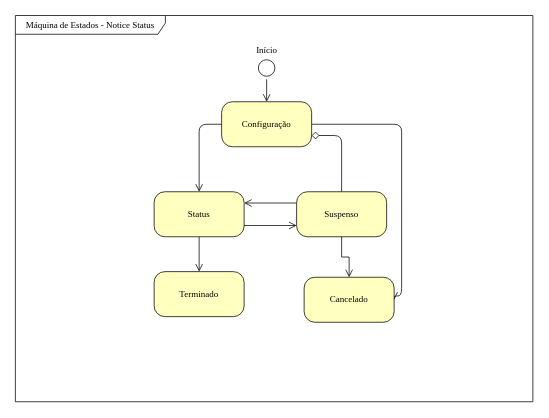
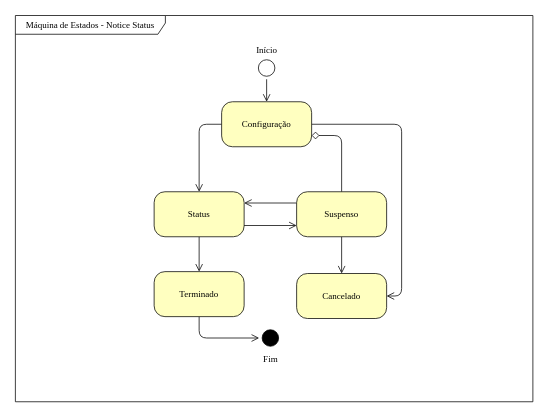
  <mxCell id="0" />
  <mxCell id="1" parent="0" />
  <mxCell id="2" value="Máquina de Estados - Notice Status&lt;br&gt;" style="shape=umlFrame;whiteSpace=wrap;html=1;rounded=1;shadow=0;comic=0;labelBackgroundColor=none;strokeColor=#000000;strokeWidth=1;fillColor=#ffffff;fontFamily=Verdana;fontSize=12;fontColor=#000000;align=center;width=200;height=25;" parent="1" vertex="1"><mxGeometry x="20" y="20" width="690" height="515" as="geometry" /></mxCell>
  <mxCell id="3" value="Início&lt;br&gt;" style="ellipse;html=1;shape=startState;fillColor=#FFFFFF;strokeColor=#000000;rounded=1;shadow=0;comic=0;labelBackgroundColor=none;fontFamily=Verdana;fontSize=12;fontColor=#000000;align=center;direction=south;verticalAlign=bottom;spacingTop=0;horizontal=1;labelPosition=center;verticalLabelPosition=top;" parent="1" vertex="1"><mxGeometry x="340" y="75" width="30" height="30" as="geometry" /></mxCell>
  <mxCell id="4" style="edgeStyle=orthogonalEdgeStyle;rounded=0;orthogonalLoop=1;jettySize=auto;html=1;endArrow=open;endFill=0;endSize=8;" edge="1" parent="1" source="5" target="10"><mxGeometry relative="1" as="geometry" /></mxCell>
  <mxCell id="5" value="Status&lt;br&gt;" style="rounded=1;whiteSpace=wrap;html=1;arcSize=24;fillColor=#ffffc0;strokeColor=#000000;shadow=0;comic=0;labelBackgroundColor=none;fontFamily=Verdana;fontSize=12;fontColor=#000000;align=center;" parent="1" vertex="1"><mxGeometry x="205" y="255" width="120" height="60" as="geometry" /></mxCell>
  <mxCell id="6" style="edgeStyle=orthogonalEdgeStyle;rounded=1;orthogonalLoop=1;jettySize=auto;html=1;endArrow=open;endFill=0;endSize=8;" edge="1" parent="1" source="8" target="5"><mxGeometry relative="1" as="geometry"><Array as="points"><mxPoint x="265" y="165" /></Array></mxGeometry></mxCell>
  <mxCell id="7" style="edgeStyle=orthogonalEdgeStyle;rounded=1;orthogonalLoop=1;jettySize=auto;html=1;entryX=1;entryY=0.5;entryDx=0;entryDy=0;endArrow=open;endFill=0;endSize=8;strokeColor=#000000;" edge="1" parent="1" source="8" target="11"><mxGeometry relative="1" as="geometry"><Array as="points"><mxPoint x="535" y="165" /><mxPoint x="535" y="394" /></Array></mxGeometry></mxCell>
  <mxCell id="8" value="Configuração&lt;br&gt;" style="rounded=1;whiteSpace=wrap;html=1;arcSize=24;fillColor=#ffffc0;strokeColor=#000000;shadow=0;comic=0;labelBackgroundColor=none;fontFamily=Verdana;fontSize=12;fontColor=#000000;align=center;" parent="1" vertex="1"><mxGeometry x="295" y="135" width="120" height="60" as="geometry" /></mxCell>
+ <mxCell id="9" style="edgeStyle=orthogonalEdgeStyle;rounded=1;orthogonalLoop=1;jettySize=auto;html=1;entryX=0.5;entryY=1;entryDx=0;entryDy=0;endArrow=open;endFill=0;endSize=8;" edge="1" parent="1" source="10" target="18"><mxGeometry relative="1" as="geometry"><mxPoint x="355" y="565" as="targetPoint" /><Array as="points"><mxPoint x="265" y="450" /></Array></mxGeometry></mxCell>
  <mxCell id="10" value="Terminado" style="rounded=1;whiteSpace=wrap;html=1;arcSize=24;fillColor=#ffffc0;strokeColor=#000000;shadow=0;comic=0;labelBackgroundColor=none;fontFamily=Verdana;fontSize=12;fontColor=#000000;align=center;" parent="1" vertex="1"><mxGeometry x="205" y="361.5" width="120" height="60" as="geometry" /></mxCell>
- <mxCell id="11" value="Cancelado" style="rounded=1;whiteSpace=wrap;html=1;arcSize=24;fillColor=#ffffc0;strokeColor=#000000;shadow=0;comic=0;labelBackgroundColor=none;fontFamily=Verdana;fontSize=12;fontColor=#000000;align=center;" parent="1" vertex="1"><mxGeometry x="405" y="369" width="120" height="60" as="geometry" /></mxCell>
+ <mxCell id="11" value="Cancelado" style="rounded=1;whiteSpace=wrap;html=1;arcSize=24;fillColor=#ffffc0;strokeColor=#000000;shadow=0;comic=0;labelBackgroundColor=none;fontFamily=Verdana;fontSize=12;fontColor=#000000;align=center;" parent="1" vertex="1"><mxGeometry x="395" y="364" width="120" height="60" as="geometry" /></mxCell>
  <mxCell id="12" style="edgeStyle=orthogonalEdgeStyle;rounded=0;orthogonalLoop=1;jettySize=auto;html=1;endArrow=open;endFill=0;endSize=8;" edge="1" parent="1" source="15" target="11"><mxGeometry relative="1" as="geometry" /></mxCell>
  <mxCell id="13" style="edgeStyle=orthogonalEdgeStyle;orthogonalLoop=1;jettySize=auto;html=1;endArrow=diamond;endFill=0;rounded=1;endSize=8;entryX=1;entryY=0.75;entryDx=0;entryDy=0;" edge="1" parent="1" source="15" target="8"><mxGeometry relative="1" as="geometry"><mxPoint x="325" y="165" as="targetPoint" /><Array as="points"><mxPoint x="455" y="180" /></Array></mxGeometry></mxCell>
  <mxCell id="14" style="edgeStyle=orthogonalEdgeStyle;rounded=1;orthogonalLoop=1;jettySize=auto;html=1;entryX=1;entryY=0.25;entryDx=0;entryDy=0;endArrow=open;endFill=0;endSize=8;strokeColor=#000000;exitX=0;exitY=0.25;exitDx=0;exitDy=0;" edge="1" parent="1" source="15" target="5"><mxGeometry relative="1" as="geometry" /></mxCell>
  <mxCell id="15" value="Suspenso" style="rounded=1;whiteSpace=wrap;html=1;arcSize=24;fillColor=#ffffc0;strokeColor=#000000;shadow=0;comic=0;labelBackgroundColor=none;fontFamily=Verdana;fontSize=12;fontColor=#000000;align=center;" parent="1" vertex="1"><mxGeometry x="395" y="255" width="120" height="60" as="geometry" /></mxCell>
  <mxCell id="16" style="edgeStyle=orthogonalEdgeStyle;html=1;labelBackgroundColor=none;endArrow=open;endSize=8;strokeColor=#000000;fontFamily=Verdana;fontSize=12;align=left;" parent="1" source="3" target="8" edge="1"><mxGeometry relative="1" as="geometry" /></mxCell>
  <mxCell id="17" style="edgeStyle=orthogonalEdgeStyle;html=1;exitX=1;exitY=0.75;entryX=0;entryY=0.75;labelBackgroundColor=none;endArrow=open;endSize=8;strokeColor=#000000;fontFamily=Verdana;fontSize=12;align=left;exitDx=0;exitDy=0;entryDx=0;entryDy=0;" parent="1" source="5" target="15" edge="1"><mxGeometry relative="1" as="geometry" /></mxCell>
+ <mxCell id="18" value="Fim" style="ellipse;html=1;shape=startState;fillColor=#000000;strokeColor=#000000;rounded=1;shadow=0;comic=0;labelBackgroundColor=none;fontFamily=Verdana;fontSize=12;fontColor=#000000;align=center;direction=south;verticalAlign=top;spacingTop=0;labelPosition=center;verticalLabelPosition=bottom;" vertex="1" parent="1"><mxGeometry x="345" y="435" width="30" height="30" as="geometry" /></mxCell>
